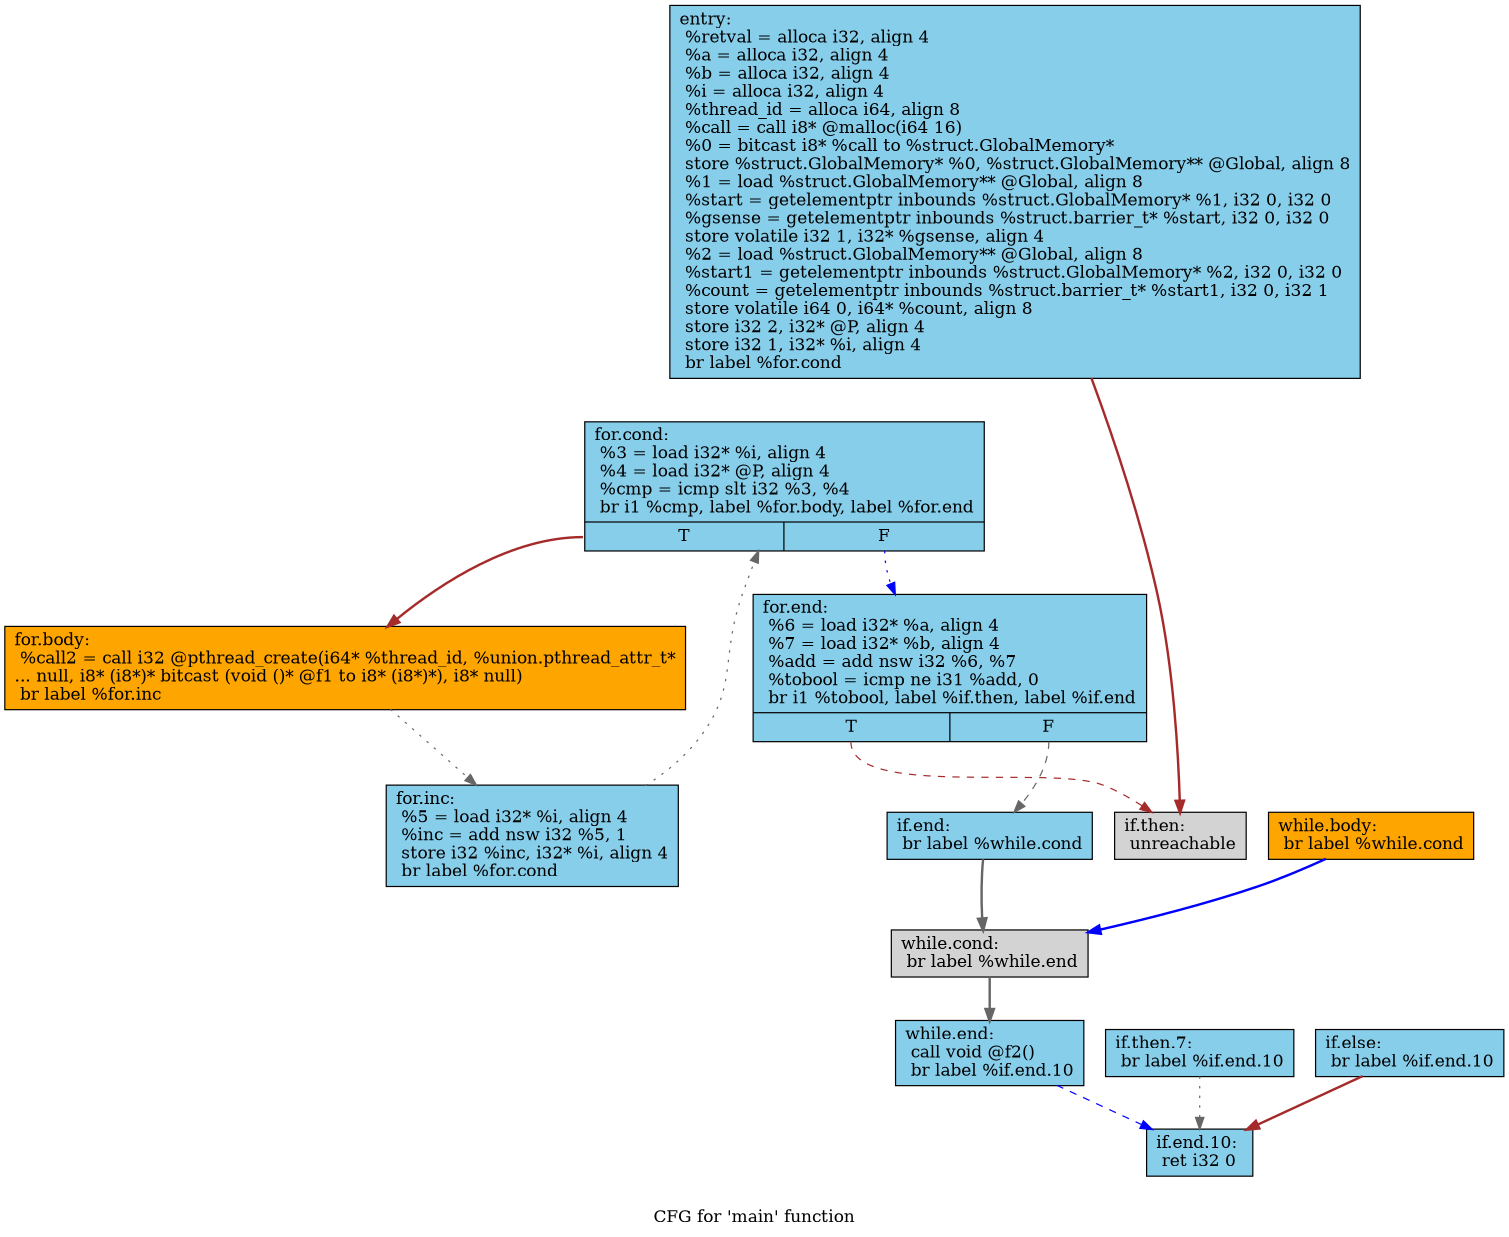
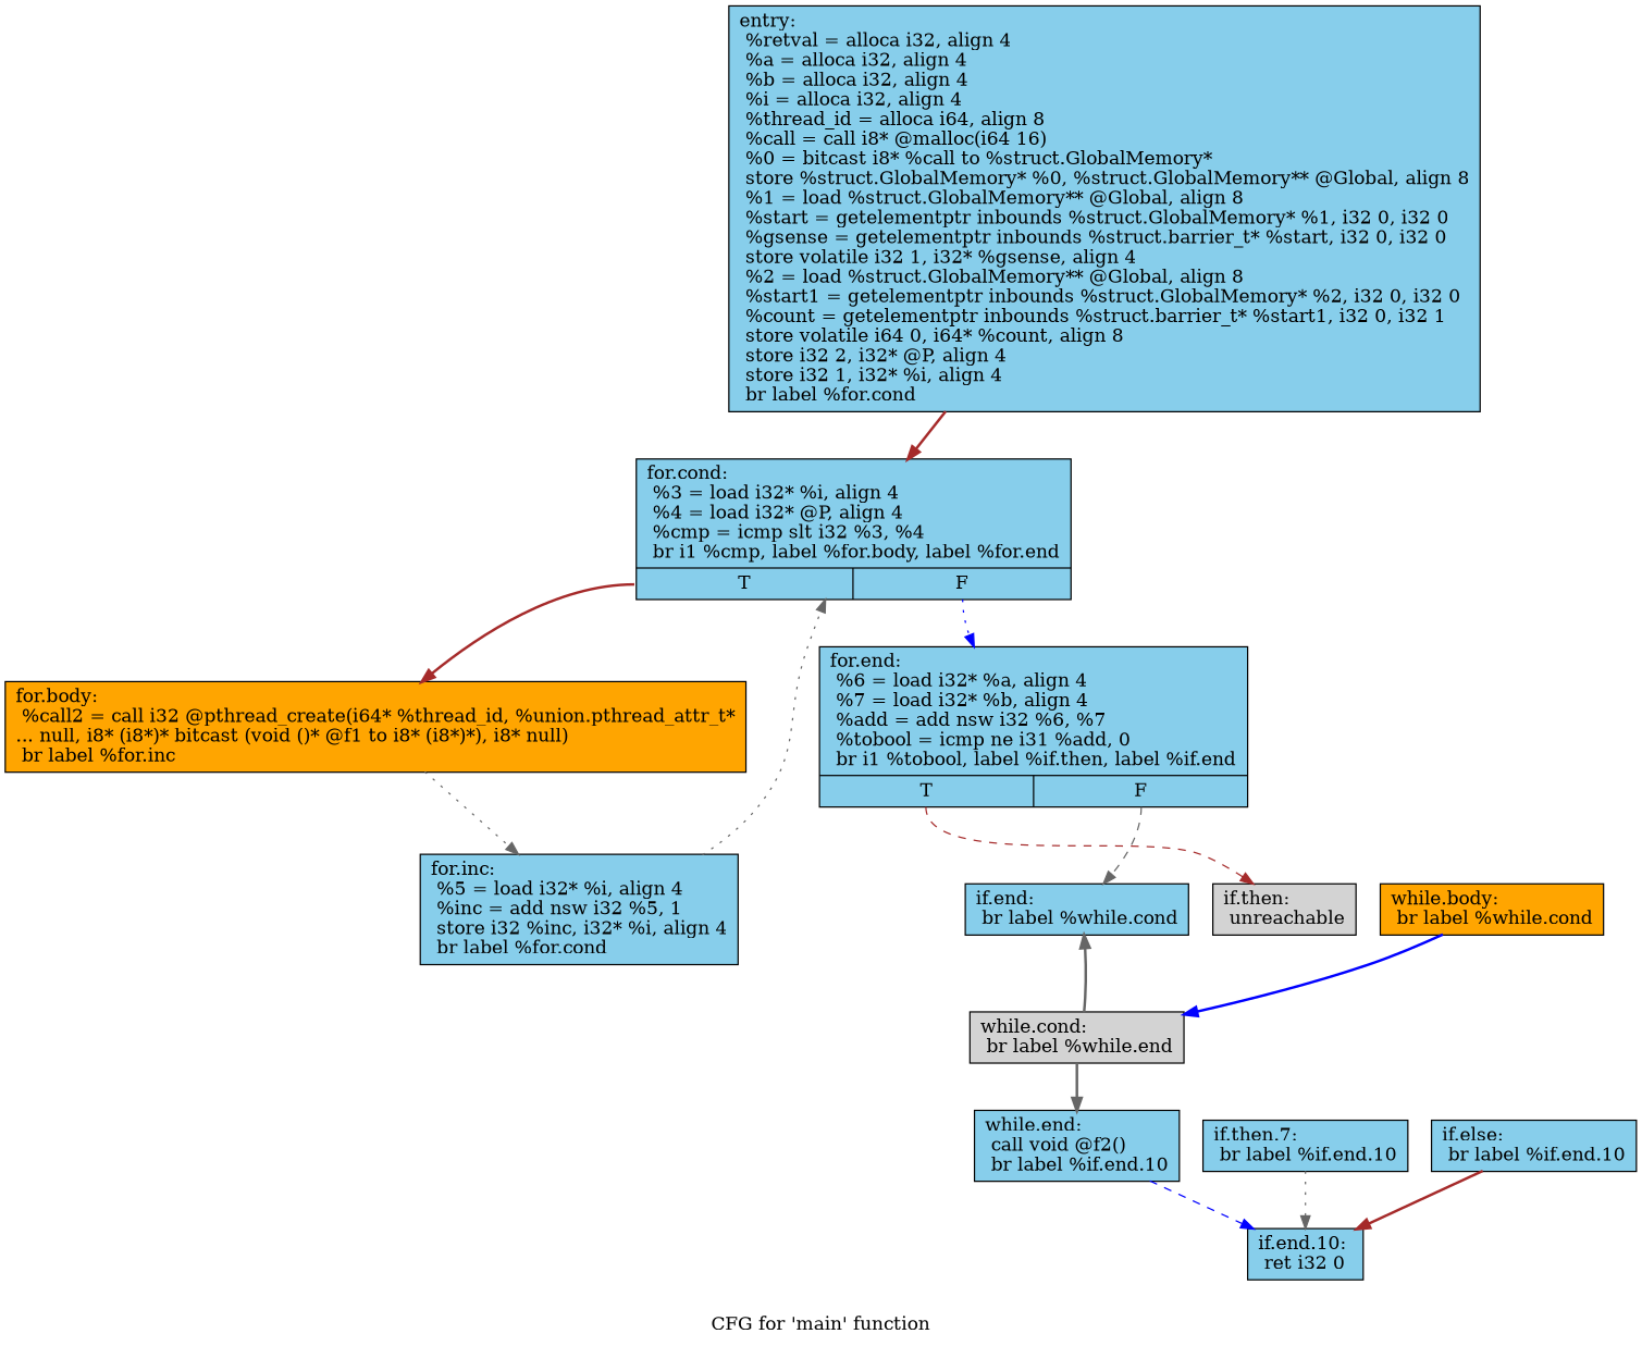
  digraph {
    label="CFG for 'main' function"
    node [fillcolor=skyblue shape=record style=filled]
    edge [color=gray40 style=bold]
    n1 [label="{entry:\l  %retval = alloca i32, align 4\l  %a = alloca i32, align 4\l  %b = alloca i32, align 4\l  %i = alloca i32, align 4\l  %thread_id = alloca i64, align 8\l  %call = call i8* @malloc(i64 16)\l  %0 = bitcast i8* %call to %struct.GlobalMemory*\l  store %struct.GlobalMemory* %0, %struct.GlobalMemory** @Global, align 8\l  %1 = load %struct.GlobalMemory** @Global, align 8\l  %start = getelementptr inbounds %struct.GlobalMemory* %1, i32 0, i32 0\l  %gsense = getelementptr inbounds %struct.barrier_t* %start, i32 0, i32 0\l  store volatile i32 1, i32* %gsense, align 4\l  %2 = load %struct.GlobalMemory** @Global, align 8\l  %start1 = getelementptr inbounds %struct.GlobalMemory* %2, i32 0, i32 0\l  %count = getelementptr inbounds %struct.barrier_t* %start1, i32 0, i32 1\l  store volatile i64 0, i64* %count, align 8\l  store i32 2, i32* @P, align 4\l  store i32 1, i32* %i, align 4\l  br label %for.cond\l}"]
    n2 [label="{for.cond:                                         \l  %3 = load i32* %i, align 4\l  %4 = load i32* @P, align 4\l  %cmp = icmp slt i32 %3, %4\l  br i1 %cmp, label %for.body, label %for.end\l|{<s0>T|<s1>F}}"]
    n3 [fillcolor=orange label="{for.body:                                         \l  %call2 = call i32 @pthread_create(i64* %thread_id, %union.pthread_attr_t*\l... null, i8* (i8*)* bitcast (void ()* @f1 to i8* (i8*)*), i8* null)\l  br label %for.inc\l}"]
    n4 [label="{for.end:                                          \l  %6 = load i32* %a, align 4\l  %7 = load i32* %b, align 4\l  %add = add nsw i32 %6, %7\l  %tobool = icmp ne i31 %add, 0\l  br i1 %tobool, label %if.then, label %if.end\l|{<s0>T|<s1>F}}"]
    n5 [label="{for.inc:                                          \l  %5 = load i32* %i, align 4\l  %inc = add nsw i32 %5, 1\l  store i32 %inc, i32* %i, align 4\l  br label %for.cond\l}"]
    n6 [fillcolor=lightgrey label="{if.then:                                          \l  unreachable\l}"]
    n7 [label="{if.end:                                           \l  br label %while.cond\l}"]
    n8 [fillcolor=lightgrey label="{while.cond:                                       \l  br label %while.end\l}"]
    n9 [label="{while.end:                                        \l  call void @f2()\l  br label %if.end.10\l}"]
    n10 [label="{if.end.10:                                        \l  ret i32 0\l}"]
    n11 [fillcolor=orange label="{while.body:                                       \l  br label %while.cond\l}"]
    n12 [label="{if.then.7:                                        \l  br label %if.end.10\l}"]
    n13 [label="{if.else:                                          \l  br label %if.end.10\l}"]
-   n1 -> n6 [color=brown]
+   n1 -> n2 [color=brown]
    n2 -> n3 [color=brown tailport=s0]
    n2 -> n4 [color=blue style=dotted tailport=s1]
    n3 -> n5 [style=dotted]
    n4 -> n6 [color=brown style=dashed tailport=s0]
    n4 -> n7 [style=dashed tailport=s1]
    n5 -> n2 [style=dotted]
-   n7 -> n8
+   n8 -> n7
    n8 -> n9
    n9 -> n10 [color=blue style=dashed]
    n11 -> n8 [color=blue]
    n12 -> n10 [style=dotted]
    n13 -> n10 [color=brown]
  }
